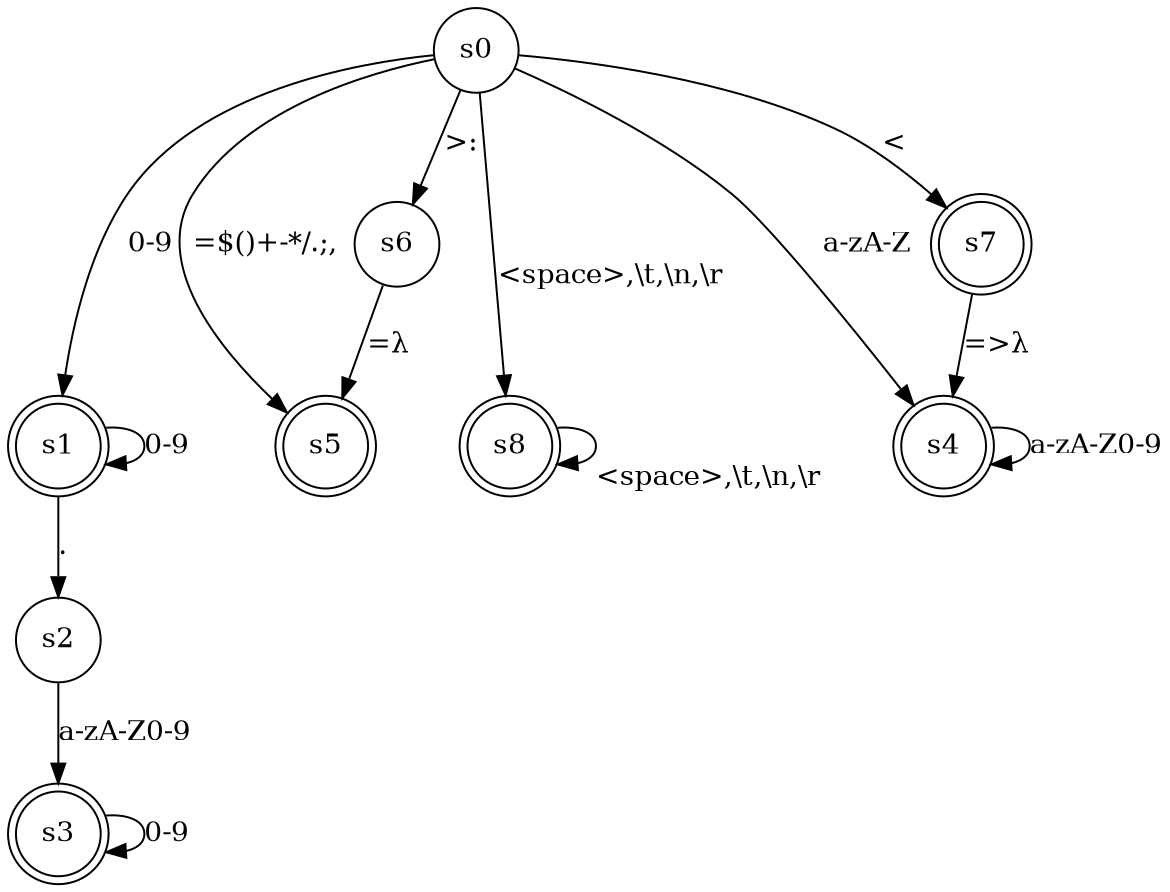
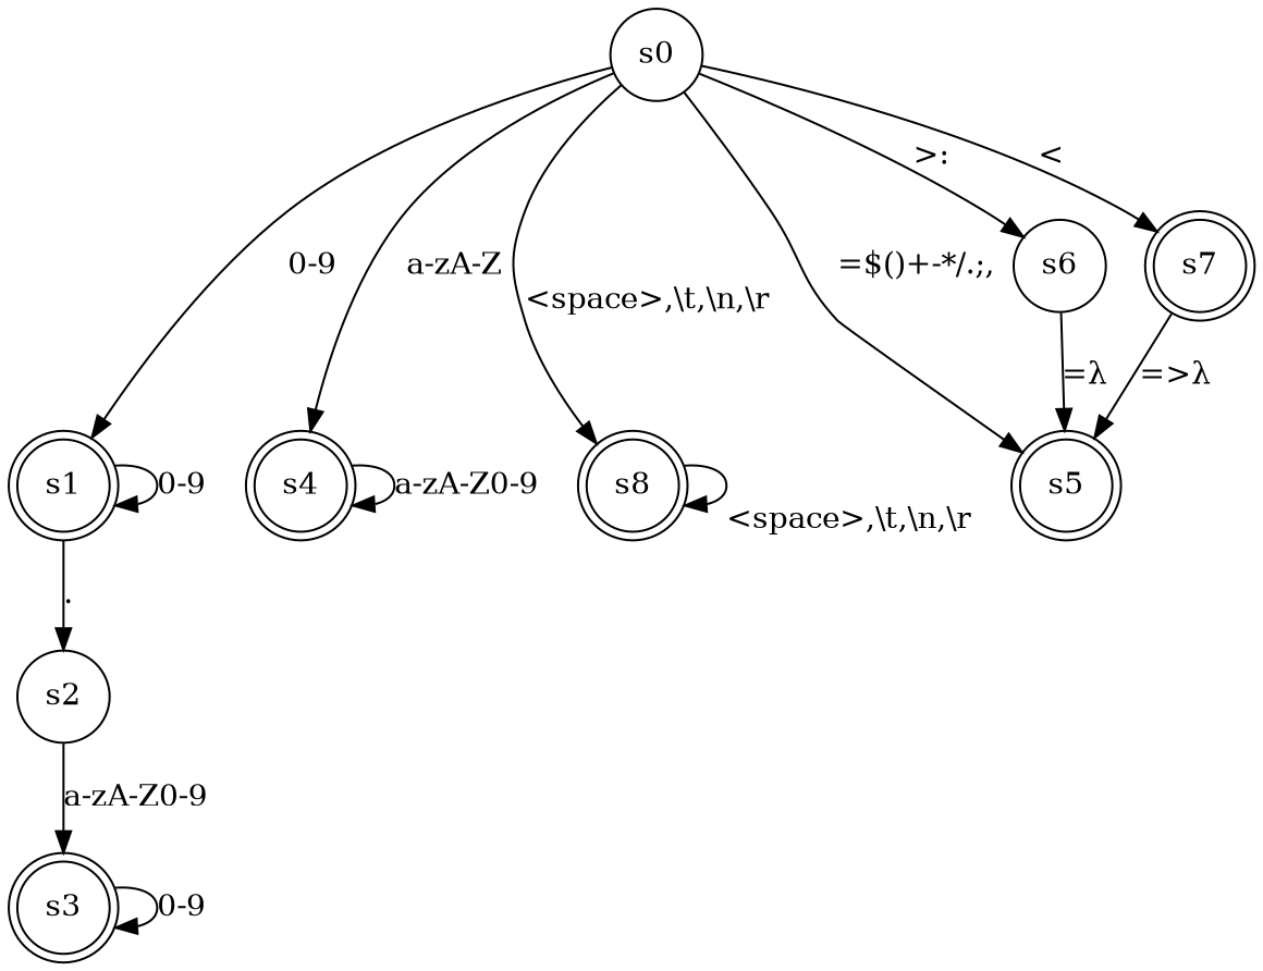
  digraph {
    rankdir=TB
    node [shape=doublecircle]
    s1
    s4
    s5
    s8
    s2 [shape=circle]
    s0 [shape=circle]
    s6 [shape=circle]
    s7
    s3
    subgraph sub_1 {
      rank=same
      s1
      s4
      s5
      s8
    }
    s1 -> s1 [label="0-9"]
    s1 -> s2 [label="."]
    s4 -> s4 [label="a-zA-Z0-9"]
    s8 -> s8 [label="\n\n<space>,\\t,\\n,\\r"]
    s2 -> s3 [label="a-zA-Z0-9"]
    s0 -> s1 [label="0-9"]
    s0 -> s4 [label="a-zA-Z"]
    s0 -> s5 [label="=$()+-*/.;,"]
    s0 -> s8 [label="\n\n<space>,\\t,\\n,\\r"]
    s0 -> s6 [label=">:"]
    s0 -> s7 [label="<"]
    s6 -> s5 [label="=λ"]
-   s7 -> s4 [label="=>λ"]
+   s7 -> s5 [label="=>λ"]
    s3 -> s3 [label="0-9"]
  }
